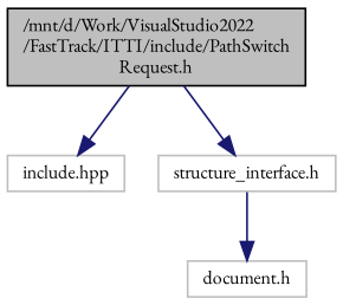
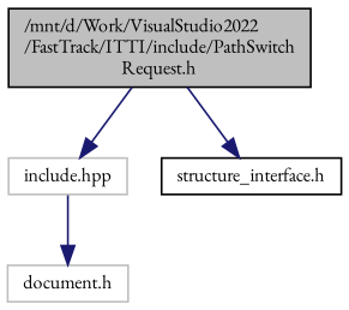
  digraph {
    fontname="EB Garamond"
    node [color=black fillcolor=white fontname="EB Garamond" fontsize=10 shape=record style=filled]
    edge [color=midnightblue fontname="EB Garamond" fontsize=10 labelfontname=Helvetica labelfontsize=10 style=solid]
    n1 [fillcolor=grey75 fontcolor=black height=0.2 label="/mnt/d/Work/VisualStudio2022\l/FastTrack/ITTI/include/PathSwitch\lRequest.h" width=0.4]
    n2 [color=grey75 height=0.2 label="include.hpp" width=0.4]
-   n3 [color=grey75 height=0.2 label="structure_interface.h" width=0.4]
+   n3 [height=0.2 label="structure_interface.h" width=0.4]
    n4 [color=grey75 height=0.2 label="document.h" width=0.4]
    n1 -> n2
    n1 -> n3
-   n3 -> n4
+   n2 -> n4
  }
